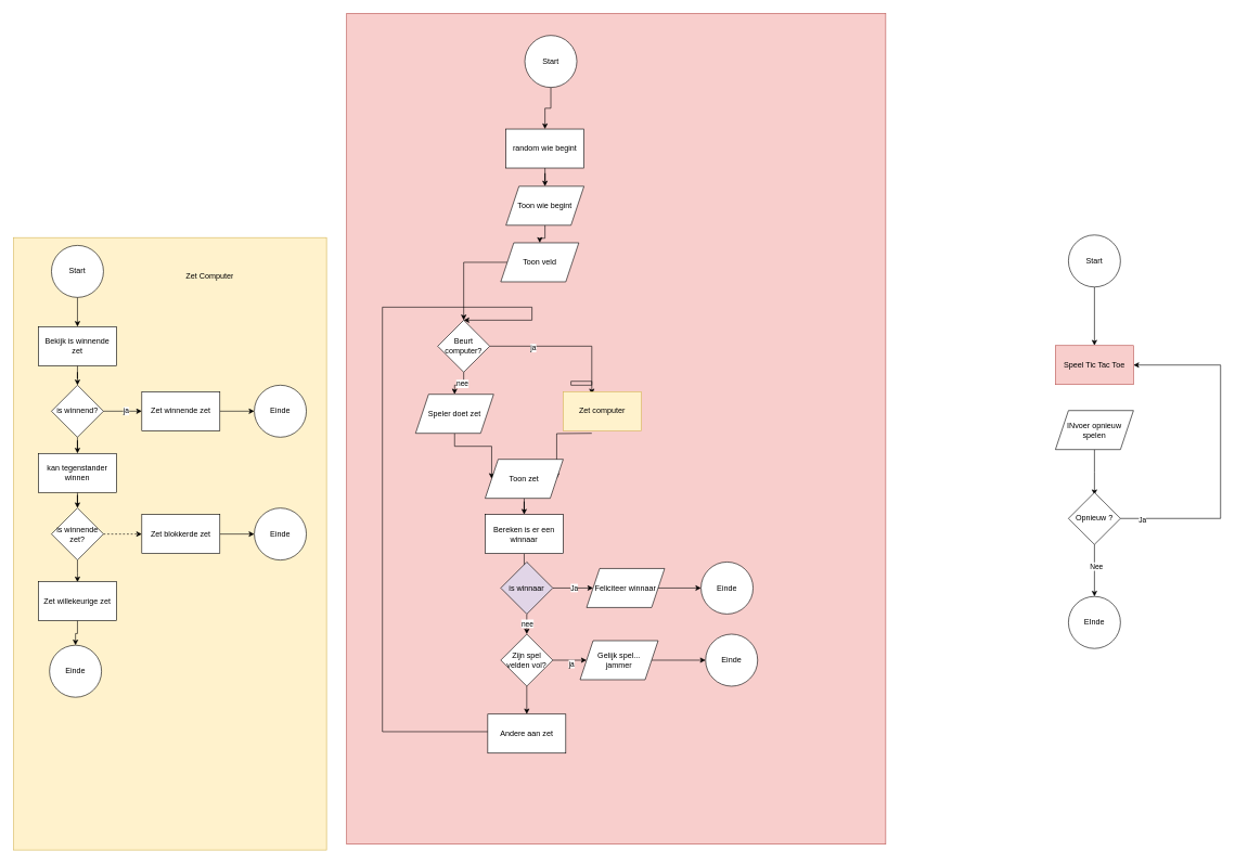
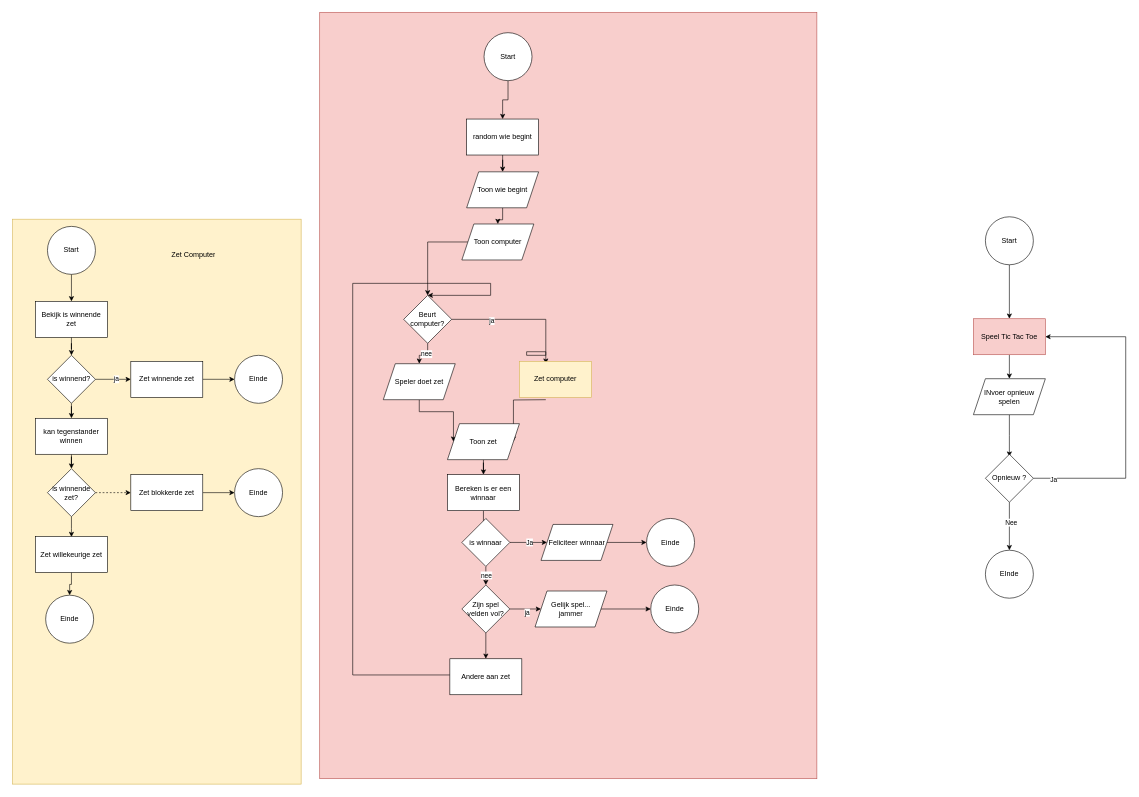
  <mxCell id="0" />
  <mxCell id="1" parent="0" />
  <mxCell id="2" value="" style="rounded=0;whiteSpace=wrap;html=1;fillColor=#f8cecc;strokeColor=#b85450;" vertex="1" parent="1"><mxGeometry x="532" y="20" width="829" height="1278" as="geometry" /></mxCell>
  <mxCell id="3" value="" style="rounded=0;whiteSpace=wrap;html=1;fillColor=#fff2cc;strokeColor=#d6b656;" vertex="1" parent="1"><mxGeometry x="20" y="365" width="481" height="942" as="geometry" /></mxCell>
  <mxCell id="4" value="" style="edgeStyle=orthogonalEdgeStyle;rounded=0;orthogonalLoop=1;jettySize=auto;html=1;" edge="1" parent="1" source="5" target="7"><mxGeometry relative="1" as="geometry" /></mxCell>
  <mxCell id="5" value="Start" style="ellipse;whiteSpace=wrap;html=1;aspect=fixed;" vertex="1" parent="1"><mxGeometry x="78" y="377" width="80" height="80" as="geometry" /></mxCell>
  <mxCell id="6" value="" style="edgeStyle=orthogonalEdgeStyle;rounded=0;orthogonalLoop=1;jettySize=auto;html=1;" edge="1" parent="1" source="7" target="11"><mxGeometry relative="1" as="geometry" /></mxCell>
  <mxCell id="7" value="Bekijk is winnende zet" style="whiteSpace=wrap;html=1;" vertex="1" parent="1"><mxGeometry x="58" y="502" width="120" height="60" as="geometry" /></mxCell>
  <mxCell id="8" value="" style="edgeStyle=orthogonalEdgeStyle;rounded=0;orthogonalLoop=1;jettySize=auto;html=1;" edge="1" parent="1" source="11" target="16"><mxGeometry relative="1" as="geometry" /></mxCell>
  <mxCell id="9" value="" style="edgeStyle=orthogonalEdgeStyle;rounded=0;orthogonalLoop=1;jettySize=auto;html=1;" edge="1" parent="1" source="11" target="18"><mxGeometry relative="1" as="geometry" /></mxCell>
  <mxCell id="10" value="ja" style="edgeLabel;html=1;align=center;verticalAlign=middle;resizable=0;points=[];" vertex="1" connectable="0" parent="9"><mxGeometry x="0.166" y="1" relative="1" as="geometry"><mxPoint as="offset" /></mxGeometry></mxCell>
  <mxCell id="11" value="is winnend?" style="rhombus;whiteSpace=wrap;html=1;" vertex="1" parent="1"><mxGeometry x="78" y="592" width="80" height="80" as="geometry" /></mxCell>
  <mxCell id="12" value="" style="edgeStyle=orthogonalEdgeStyle;rounded=0;orthogonalLoop=1;jettySize=auto;html=1;" edge="1" parent="1" source="14"><mxGeometry relative="1" as="geometry"><mxPoint x="118" y="895" as="targetPoint" /></mxGeometry></mxCell>
  <mxCell id="13" value="" style="edgeStyle=orthogonalEdgeStyle;rounded=0;orthogonalLoop=1;jettySize=auto;html=1;dashed=1;" edge="1" parent="1" source="14" target="20"><mxGeometry relative="1" as="geometry" /></mxCell>
  <mxCell id="14" value="is winnende zet?" style="rhombus;whiteSpace=wrap;html=1;" vertex="1" parent="1"><mxGeometry x="78" y="781" width="80" height="80" as="geometry" /></mxCell>
  <mxCell id="15" value="" style="edgeStyle=orthogonalEdgeStyle;rounded=0;orthogonalLoop=1;jettySize=auto;html=1;" edge="1" parent="1" source="16" target="14"><mxGeometry relative="1" as="geometry" /></mxCell>
  <mxCell id="16" value="kan tegenstander winnen" style="rounded=0;whiteSpace=wrap;html=1;" vertex="1" parent="1"><mxGeometry x="58" y="697" width="120" height="60" as="geometry" /></mxCell>
  <mxCell id="17" value="" style="edgeStyle=orthogonalEdgeStyle;rounded=0;orthogonalLoop=1;jettySize=auto;html=1;" edge="1" parent="1" source="18" target="21"><mxGeometry relative="1" as="geometry" /></mxCell>
  <mxCell id="18" value="Zet winnende zet" style="rounded=0;whiteSpace=wrap;html=1;" vertex="1" parent="1"><mxGeometry x="217" y="602" width="120" height="60" as="geometry" /></mxCell>
  <mxCell id="19" value="" style="edgeStyle=orthogonalEdgeStyle;rounded=0;orthogonalLoop=1;jettySize=auto;html=1;" edge="1" parent="1" source="20" target="22"><mxGeometry relative="1" as="geometry" /></mxCell>
  <mxCell id="20" value="Zet blokkerde zet" style="rounded=0;whiteSpace=wrap;html=1;" vertex="1" parent="1"><mxGeometry x="217" y="791" width="120" height="60" as="geometry" /></mxCell>
  <mxCell id="21" value="Einde" style="ellipse;whiteSpace=wrap;html=1;aspect=fixed;" vertex="1" parent="1"><mxGeometry x="390" y="592" width="80" height="80" as="geometry" /></mxCell>
  <mxCell id="22" value="Einde" style="ellipse;whiteSpace=wrap;html=1;aspect=fixed;" vertex="1" parent="1"><mxGeometry x="390" y="781" width="80" height="80" as="geometry" /></mxCell>
  <mxCell id="23" value="Einde" style="ellipse;whiteSpace=wrap;html=1;aspect=fixed;" vertex="1" parent="1"><mxGeometry x="75" y="992" width="80" height="80" as="geometry" /></mxCell>
  <mxCell id="24" value="Zet Computer" style="text;strokeColor=none;fillColor=none;align=left;verticalAlign=middle;spacingLeft=4;spacingRight=4;overflow=hidden;points=[[0,0.5],[1,0.5]];portConstraint=eastwest;rotatable=0;whiteSpace=wrap;html=1;" vertex="1" parent="1"><mxGeometry x="279" y="409" width="110" height="30" as="geometry" /></mxCell>
  <mxCell id="25" value="" style="edgeStyle=orthogonalEdgeStyle;rounded=0;orthogonalLoop=1;jettySize=auto;html=1;" edge="1" parent="1" source="26" target="23"><mxGeometry relative="1" as="geometry" /></mxCell>
  <mxCell id="26" value="Zet willekeurige zet" style="rounded=0;whiteSpace=wrap;html=1;" vertex="1" parent="1"><mxGeometry x="58" y="894" width="120" height="60" as="geometry" /></mxCell>
  <mxCell id="27" style="edgeStyle=orthogonalEdgeStyle;rounded=0;orthogonalLoop=1;jettySize=auto;html=1;entryX=0;entryY=0.5;entryDx=0;entryDy=0;" edge="1" parent="1" source="28" target="67"><mxGeometry relative="1" as="geometry" /></mxCell>
  <mxCell id="28" value="Speler doet zet" style="shape=parallelogram;perimeter=parallelogramPerimeter;whiteSpace=wrap;html=1;fixedSize=1;" vertex="1" parent="1"><mxGeometry x="638" y="606" width="120" height="60" as="geometry" /></mxCell>
  <mxCell id="29" style="edgeStyle=orthogonalEdgeStyle;rounded=0;orthogonalLoop=1;jettySize=auto;html=1;entryX=1;entryY=0.5;entryDx=0;entryDy=0;" edge="1" parent="1" target="67"><mxGeometry relative="1" as="geometry"><mxPoint x="909" y="666" as="sourcePoint" /></mxGeometry></mxCell>
  <mxCell id="30" style="edgeStyle=orthogonalEdgeStyle;rounded=0;orthogonalLoop=1;jettySize=auto;html=1;" edge="1" parent="1" source="34"><mxGeometry relative="1" as="geometry"><mxPoint x="909" y="606" as="targetPoint" /><Array as="points"><mxPoint x="909" y="532" /><mxPoint x="909" y="592" /><mxPoint x="877" y="592" /><mxPoint x="877" y="586" /><mxPoint x="909" y="586" /></Array></mxGeometry></mxCell>
  <mxCell id="31" value="ja" style="edgeLabel;html=1;align=center;verticalAlign=middle;resizable=0;points=[];" vertex="1" connectable="0" parent="30"><mxGeometry x="-0.567" y="-2" relative="1" as="geometry"><mxPoint as="offset" /></mxGeometry></mxCell>
  <mxCell id="32" style="edgeStyle=orthogonalEdgeStyle;rounded=0;orthogonalLoop=1;jettySize=auto;html=1;" edge="1" parent="1" source="34" target="28"><mxGeometry relative="1" as="geometry" /></mxCell>
  <mxCell id="33" value="nee" style="edgeLabel;html=1;align=center;verticalAlign=middle;resizable=0;points=[];" vertex="1" connectable="0" parent="32"><mxGeometry x="-0.31" y="-3" relative="1" as="geometry"><mxPoint as="offset" /></mxGeometry></mxCell>
  <mxCell id="34" value="Beurt computer?" style="rhombus;whiteSpace=wrap;html=1;" vertex="1" parent="1"><mxGeometry x="672" y="492" width="80" height="80" as="geometry" /></mxCell>
  <mxCell id="35" value="" style="edgeStyle=orthogonalEdgeStyle;rounded=0;orthogonalLoop=1;jettySize=auto;html=1;" edge="1" parent="1" source="36" target="41"><mxGeometry relative="1" as="geometry" /></mxCell>
  <mxCell id="36" value="Bereken is er een winnaar" style="whiteSpace=wrap;html=1;" vertex="1" parent="1"><mxGeometry x="745" y="791" width="120" height="60" as="geometry" /></mxCell>
  <mxCell id="37" value="" style="edgeStyle=orthogonalEdgeStyle;rounded=0;orthogonalLoop=1;jettySize=auto;html=1;" edge="1" parent="1" source="41" target="43"><mxGeometry relative="1" as="geometry" /></mxCell>
  <mxCell id="38" value="Ja" style="edgeLabel;html=1;align=center;verticalAlign=middle;resizable=0;points=[];" vertex="1" connectable="0" parent="37"><mxGeometry x="0.039" y="1" relative="1" as="geometry"><mxPoint as="offset" /></mxGeometry></mxCell>
  <mxCell id="39" value="" style="edgeStyle=orthogonalEdgeStyle;rounded=0;orthogonalLoop=1;jettySize=auto;html=1;" edge="1" parent="1" source="41" target="48"><mxGeometry relative="1" as="geometry" /></mxCell>
  <mxCell id="40" value="nee" style="edgeLabel;html=1;align=center;verticalAlign=middle;resizable=0;points=[];" vertex="1" connectable="0" parent="39"><mxGeometry x="0.297" relative="1" as="geometry"><mxPoint as="offset" /></mxGeometry></mxCell>
- <mxCell id="41" value="is winnaar" style="rhombus;whiteSpace=wrap;html=1;fillColor=#e1d5e7;" vertex="1" parent="1"><mxGeometry x="769" y="864" width="80" height="80" as="geometry" /></mxCell>
+ <mxCell id="41" value="is winnaar" style="rhombus;whiteSpace=wrap;html=1;" vertex="1" parent="1"><mxGeometry x="769" y="864" width="80" height="80" as="geometry" /></mxCell>
  <mxCell id="42" value="" style="edgeStyle=orthogonalEdgeStyle;rounded=0;orthogonalLoop=1;jettySize=auto;html=1;" edge="1" parent="1" source="43" target="44"><mxGeometry relative="1" as="geometry" /></mxCell>
  <mxCell id="43" value="Feliciteer winnaar" style="shape=parallelogram;perimeter=parallelogramPerimeter;whiteSpace=wrap;html=1;fixedSize=1;" vertex="1" parent="1"><mxGeometry x="901" y="874" width="120" height="60" as="geometry" /></mxCell>
  <mxCell id="44" value="Einde" style="ellipse;whiteSpace=wrap;html=1;aspect=fixed;" vertex="1" parent="1"><mxGeometry x="1077" y="864" width="80" height="80" as="geometry" /></mxCell>
  <mxCell id="45" value="" style="edgeStyle=orthogonalEdgeStyle;rounded=0;orthogonalLoop=1;jettySize=auto;html=1;" edge="1" parent="1" source="48" target="50"><mxGeometry relative="1" as="geometry" /></mxCell>
  <mxCell id="46" value="ja" style="edgeLabel;html=1;align=center;verticalAlign=middle;resizable=0;points=[];" vertex="1" connectable="0" parent="45"><mxGeometry x="0.068" y="-5" relative="1" as="geometry"><mxPoint as="offset" /></mxGeometry></mxCell>
  <mxCell id="47" value="" style="edgeStyle=orthogonalEdgeStyle;rounded=0;orthogonalLoop=1;jettySize=auto;html=1;" edge="1" parent="1" source="48" target="65"><mxGeometry relative="1" as="geometry" /></mxCell>
  <mxCell id="48" value="Zijn spel velden vol?" style="rhombus;whiteSpace=wrap;html=1;" vertex="1" parent="1"><mxGeometry x="769" y="975" width="80" height="80" as="geometry" /></mxCell>
  <mxCell id="49" value="" style="edgeStyle=orthogonalEdgeStyle;rounded=0;orthogonalLoop=1;jettySize=auto;html=1;" edge="1" parent="1" source="50" target="51"><mxGeometry relative="1" as="geometry" /></mxCell>
  <mxCell id="50" value="Gelijk spel... &lt;br&gt;jammer" style="shape=parallelogram;perimeter=parallelogramPerimeter;whiteSpace=wrap;html=1;fixedSize=1;" vertex="1" parent="1"><mxGeometry x="891" y="985" width="120" height="60" as="geometry" /></mxCell>
  <mxCell id="51" value="Einde" style="ellipse;whiteSpace=wrap;html=1;" vertex="1" parent="1"><mxGeometry x="1084" y="975" width="80" height="80" as="geometry" /></mxCell>
  <mxCell id="52" value="" style="edgeStyle=orthogonalEdgeStyle;rounded=0;orthogonalLoop=1;jettySize=auto;html=1;" edge="1" parent="1" source="53" target="55"><mxGeometry relative="1" as="geometry" /></mxCell>
  <mxCell id="53" value="Start" style="ellipse;whiteSpace=wrap;html=1;aspect=fixed;" vertex="1" parent="1"><mxGeometry x="1642" y="361" width="80" height="80" as="geometry" /></mxCell>
+ <mxCell id="54" value="" style="edgeStyle=orthogonalEdgeStyle;rounded=0;orthogonalLoop=1;jettySize=auto;html=1;" edge="1" parent="1" source="55" target="57"><mxGeometry relative="1" as="geometry" /></mxCell>
  <mxCell id="55" value="Speel Tic Tac Toe" style="whiteSpace=wrap;html=1;fillColor=#f8cecc;strokeColor=#b85450;" vertex="1" parent="1"><mxGeometry x="1622" y="531" width="120" height="60" as="geometry" /></mxCell>
  <mxCell id="56" value="" style="edgeStyle=orthogonalEdgeStyle;rounded=0;orthogonalLoop=1;jettySize=auto;html=1;" edge="1" parent="1" source="57"><mxGeometry relative="1" as="geometry"><mxPoint x="1682" y="761" as="targetPoint" /></mxGeometry></mxCell>
  <mxCell id="57" value="INvoer opnieuw spelen" style="shape=parallelogram;perimeter=parallelogramPerimeter;whiteSpace=wrap;html=1;fixedSize=1;" vertex="1" parent="1"><mxGeometry x="1622" y="631" width="120" height="60" as="geometry" /></mxCell>
  <mxCell id="58" value="" style="edgeStyle=orthogonalEdgeStyle;rounded=0;orthogonalLoop=1;jettySize=auto;html=1;" edge="1" parent="1" source="62" target="63"><mxGeometry relative="1" as="geometry" /></mxCell>
  <mxCell id="59" value="Nee" style="edgeLabel;html=1;align=center;verticalAlign=middle;resizable=0;points=[];" vertex="1" connectable="0" parent="58"><mxGeometry x="-0.167" y="2" relative="1" as="geometry"><mxPoint as="offset" /></mxGeometry></mxCell>
  <mxCell id="60" style="edgeStyle=orthogonalEdgeStyle;rounded=0;orthogonalLoop=1;jettySize=auto;html=1;" edge="1" parent="1" source="62" target="55"><mxGeometry relative="1" as="geometry"><Array as="points"><mxPoint x="1876" y="797" /><mxPoint x="1876" y="561" /></Array></mxGeometry></mxCell>
  <mxCell id="61" value="Ja" style="edgeLabel;html=1;align=center;verticalAlign=middle;resizable=0;points=[];" vertex="1" connectable="0" parent="60"><mxGeometry x="-0.875" y="-2" relative="1" as="geometry"><mxPoint as="offset" /></mxGeometry></mxCell>
  <mxCell id="62" value="Opnieuw ?" style="rhombus;whiteSpace=wrap;html=1;" vertex="1" parent="1"><mxGeometry x="1642" y="757" width="80" height="80" as="geometry" /></mxCell>
  <mxCell id="63" value="EInde" style="ellipse;whiteSpace=wrap;html=1;" vertex="1" parent="1"><mxGeometry x="1642" y="917" width="80" height="80" as="geometry" /></mxCell>
  <mxCell id="64" style="edgeStyle=orthogonalEdgeStyle;rounded=0;orthogonalLoop=1;jettySize=auto;html=1;entryX=0.5;entryY=0;entryDx=0;entryDy=0;" edge="1" parent="1" source="65" target="34"><mxGeometry relative="1" as="geometry"><mxPoint x="564" y="422" as="targetPoint" /><Array as="points"><mxPoint x="587" y="1125" /><mxPoint x="587" y="472" /><mxPoint x="817" y="472" /></Array></mxGeometry></mxCell>
  <mxCell id="65" value="Andere aan zet" style="whiteSpace=wrap;html=1;" vertex="1" parent="1"><mxGeometry x="749" y="1098" width="120" height="60" as="geometry" /></mxCell>
  <mxCell id="66" value="" style="edgeStyle=orthogonalEdgeStyle;rounded=0;orthogonalLoop=1;jettySize=auto;html=1;" edge="1" parent="1" source="67" target="36"><mxGeometry relative="1" as="geometry" /></mxCell>
  <mxCell id="67" value="Toon zet" style="shape=parallelogram;perimeter=parallelogramPerimeter;whiteSpace=wrap;html=1;fixedSize=1;" vertex="1" parent="1"><mxGeometry x="745" y="706" width="120" height="60" as="geometry" /></mxCell>
  <mxCell id="68" value="" style="edgeStyle=orthogonalEdgeStyle;rounded=0;orthogonalLoop=1;jettySize=auto;html=1;" edge="1" parent="1" source="69" target="34"><mxGeometry relative="1" as="geometry" /></mxCell>
- <mxCell id="69" value="Toon veld" style="shape=parallelogram;perimeter=parallelogramPerimeter;whiteSpace=wrap;html=1;fixedSize=1;" vertex="1" parent="1"><mxGeometry x="769" y="373" width="120" height="60" as="geometry" /></mxCell>
+ <mxCell id="69" value="Toon computer" style="shape=parallelogram;perimeter=parallelogramPerimeter;whiteSpace=wrap;html=1;fixedSize=1;" vertex="1" parent="1"><mxGeometry x="769" y="373" width="120" height="60" as="geometry" /></mxCell>
  <mxCell id="70" value="" style="edgeStyle=orthogonalEdgeStyle;rounded=0;orthogonalLoop=1;jettySize=auto;html=1;" edge="1" parent="1" source="71" target="73"><mxGeometry relative="1" as="geometry" /></mxCell>
  <mxCell id="71" value="random wie begint" style="rounded=0;whiteSpace=wrap;html=1;" vertex="1" parent="1"><mxGeometry x="777" y="198" width="120" height="60" as="geometry" /></mxCell>
  <mxCell id="72" value="" style="edgeStyle=orthogonalEdgeStyle;rounded=0;orthogonalLoop=1;jettySize=auto;html=1;" edge="1" parent="1" source="73" target="69"><mxGeometry relative="1" as="geometry" /></mxCell>
  <mxCell id="73" value="Toon wie begint" style="shape=parallelogram;perimeter=parallelogramPerimeter;whiteSpace=wrap;html=1;fixedSize=1;" vertex="1" parent="1"><mxGeometry x="777" y="286" width="120" height="60" as="geometry" /></mxCell>
  <mxCell id="74" value="" style="edgeStyle=orthogonalEdgeStyle;rounded=0;orthogonalLoop=1;jettySize=auto;html=1;" edge="1" parent="1" source="75" target="71"><mxGeometry relative="1" as="geometry" /></mxCell>
  <mxCell id="75" value="Start" style="ellipse;whiteSpace=wrap;html=1;aspect=fixed;" vertex="1" parent="1"><mxGeometry x="806" y="54" width="80" height="80" as="geometry" /></mxCell>
  <mxCell id="76" value="Zet computer" style="rounded=0;whiteSpace=wrap;html=1;fillColor=#fff2cc;strokeColor=#d6b656;" vertex="1" parent="1"><mxGeometry x="865" y="602" width="120" height="60" as="geometry" /></mxCell>
